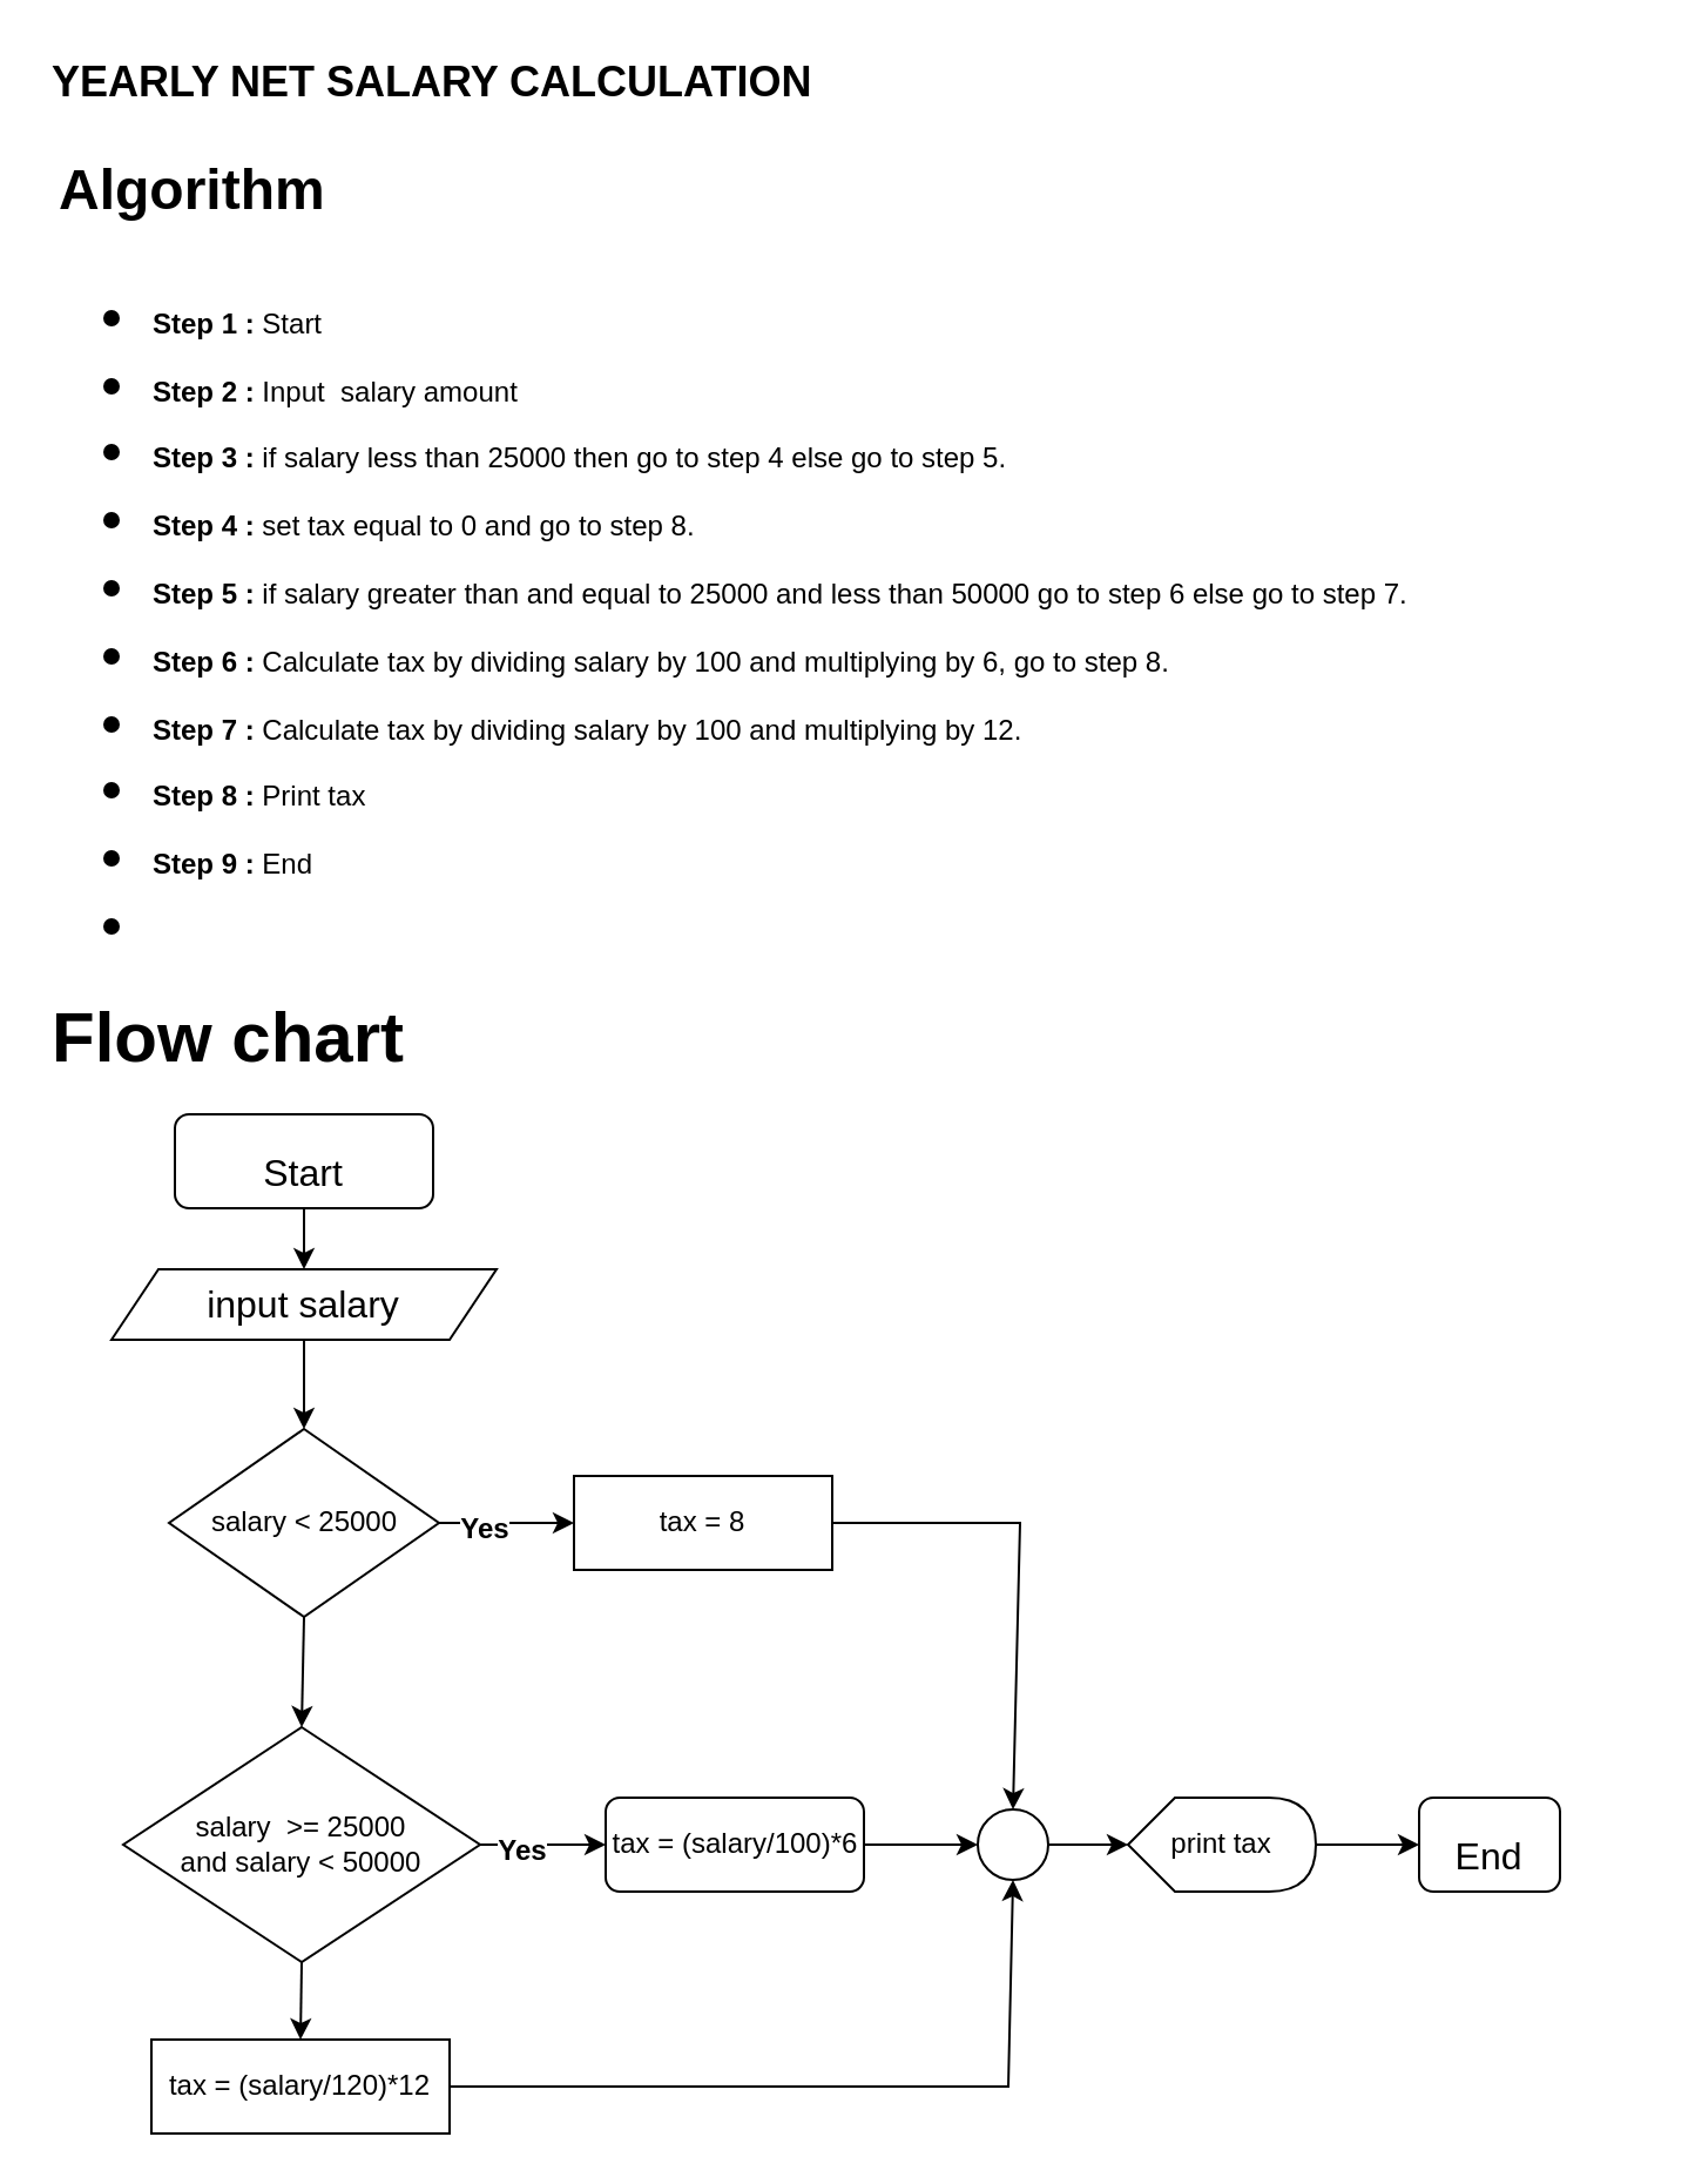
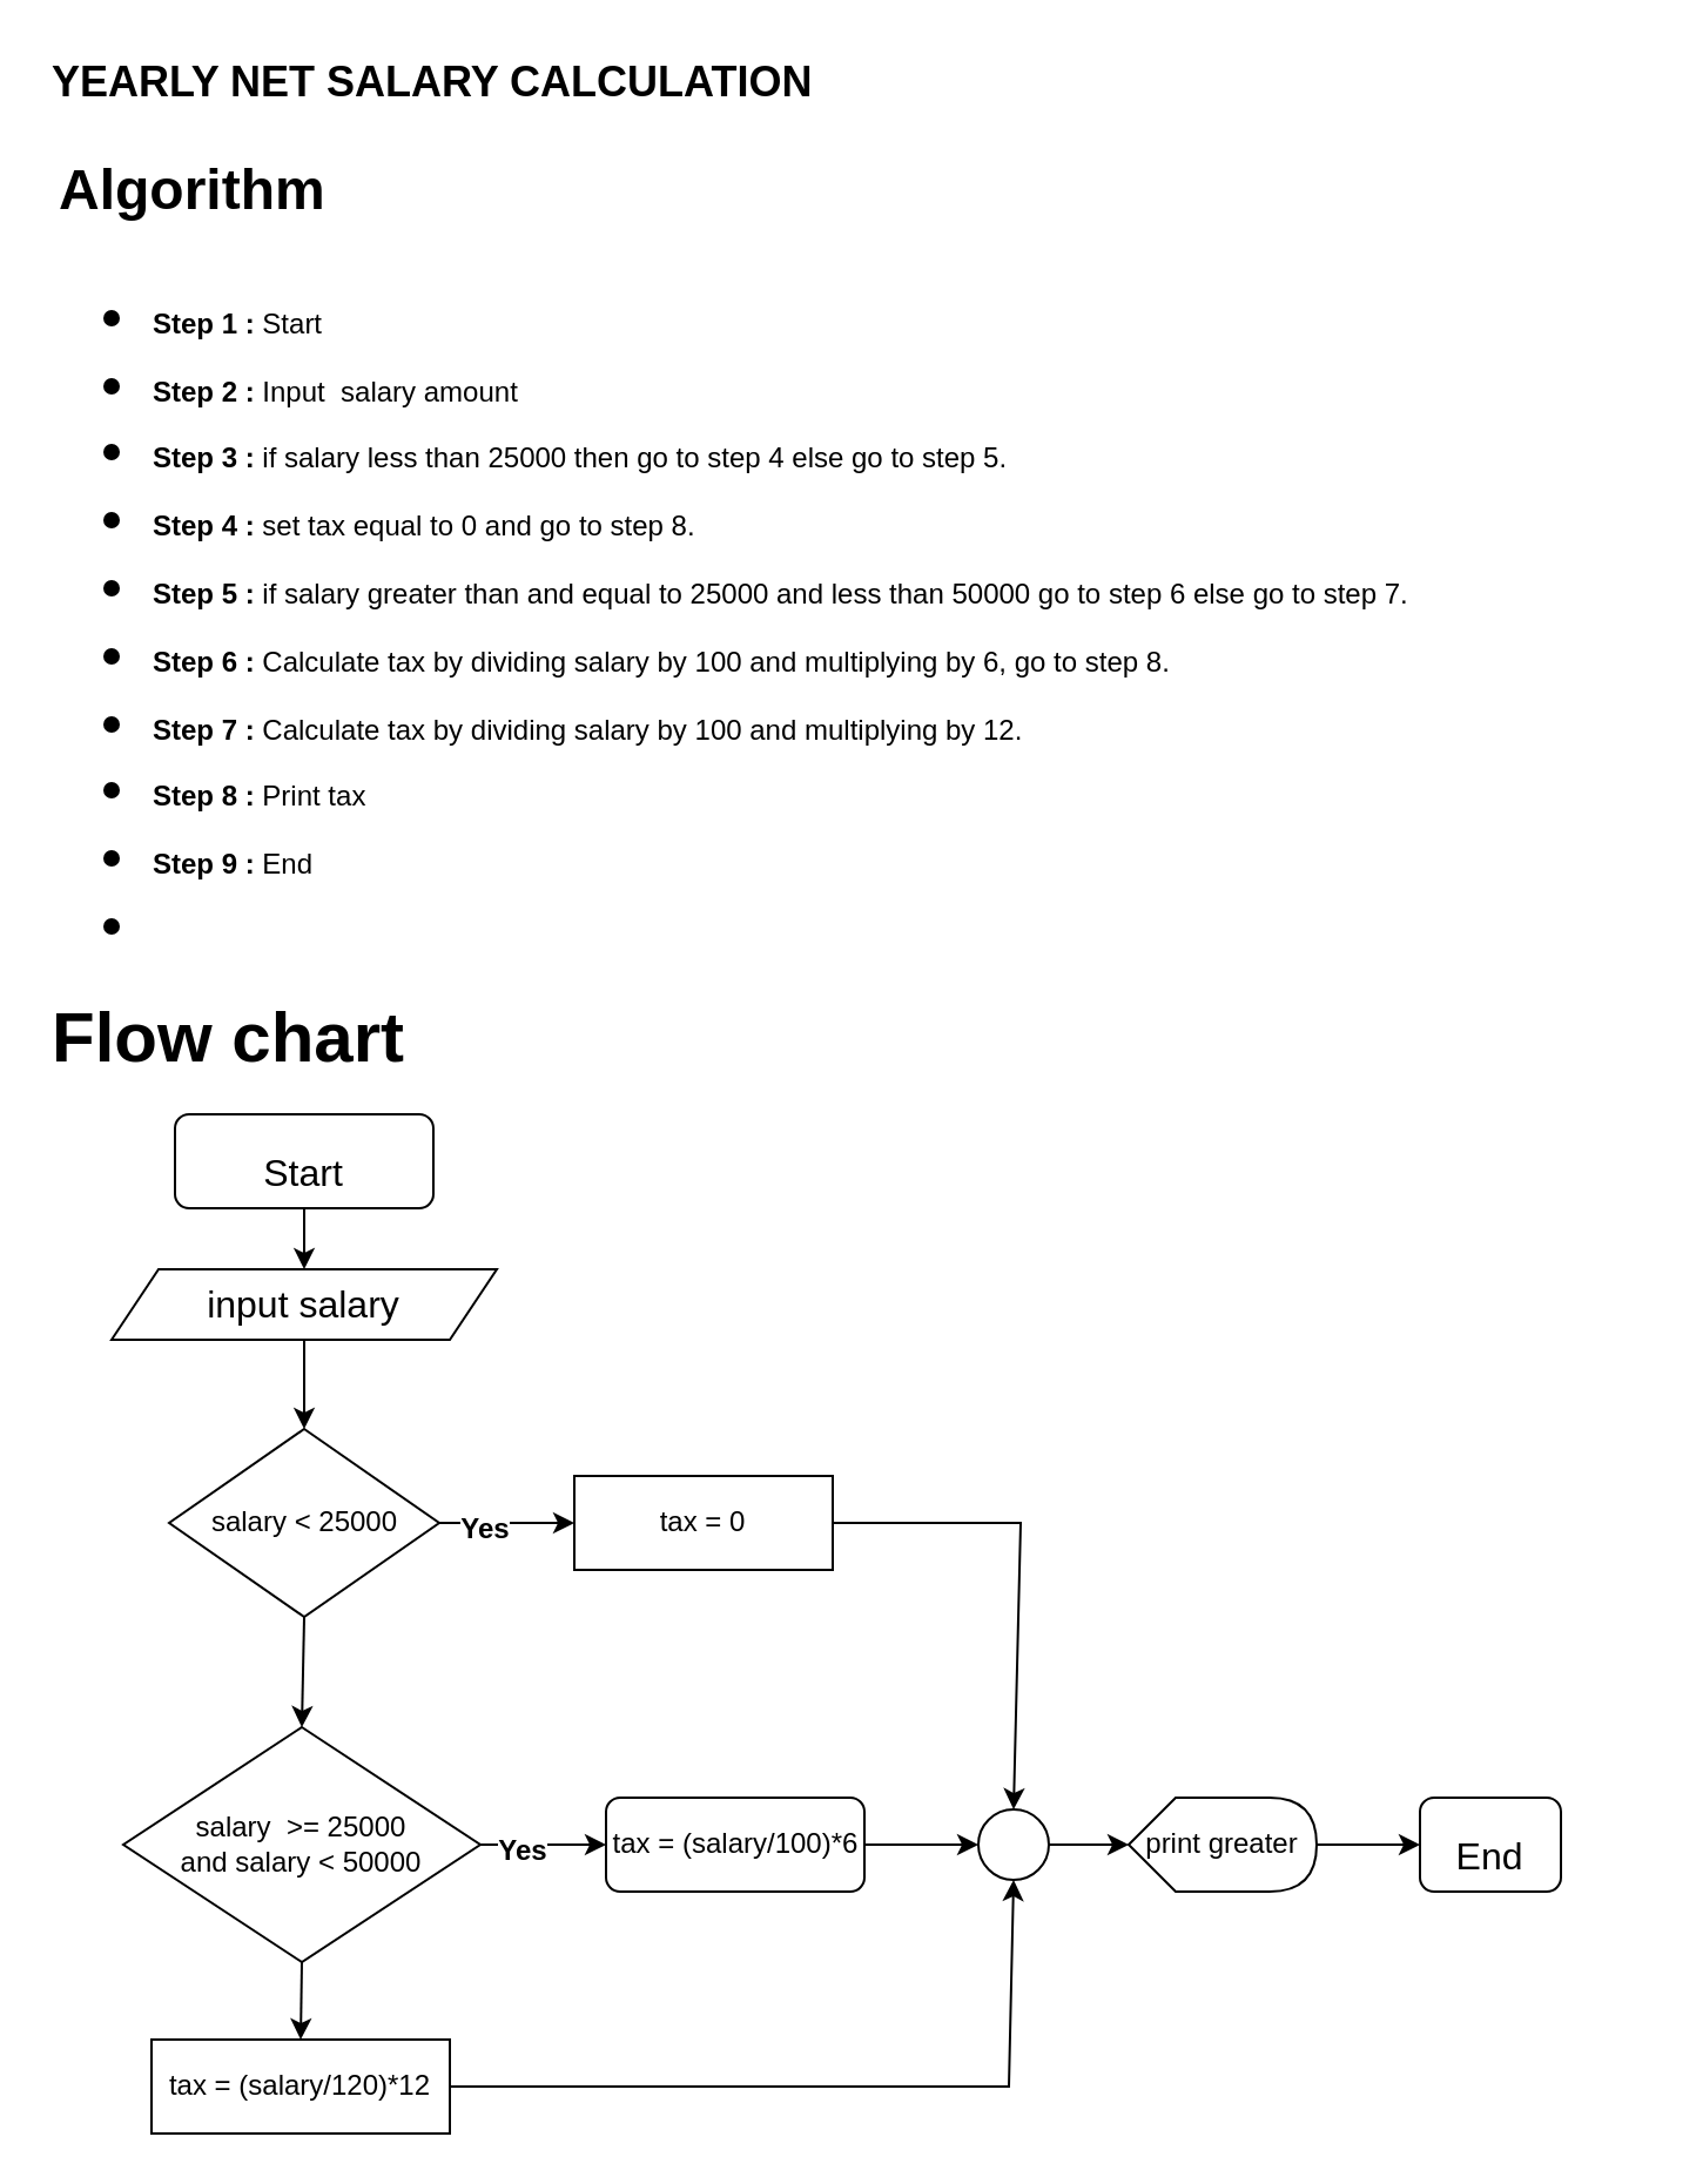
  <mxCell id="0" />
  <mxCell id="1" parent="0" />
  <mxCell id="2" value="&lt;h1&gt;&lt;span&gt;Algorithm&lt;/span&gt;&lt;/h1&gt;&lt;h1&gt;&lt;ul&gt;&lt;li&gt;&lt;span style=&quot;font-size: 12px&quot;&gt;Step 1 :&lt;/span&gt;&lt;span style=&quot;font-size: 12px ; font-weight: normal&quot;&gt; Start&lt;/span&gt;&lt;/li&gt;&lt;li&gt;&lt;span style=&quot;font-size: 12px&quot;&gt;Step 2 :&lt;/span&gt;&lt;span style=&quot;font-size: 12px ; font-weight: normal&quot;&gt;&amp;nbsp;Input&amp;nbsp; salary amount&lt;/span&gt;&lt;/li&gt;&lt;li&gt;&lt;span style=&quot;font-size: 12px&quot;&gt;Step 3 :&lt;/span&gt;&lt;span style=&quot;font-size: 12px ; font-weight: normal&quot;&gt;&amp;nbsp;if salary less than 25000 then go to step 4 else go to step 5.&lt;/span&gt;&lt;/li&gt;&lt;li&gt;&lt;span style=&quot;font-size: 12px&quot;&gt;Step 4 :&lt;/span&gt;&lt;span style=&quot;font-size: 12px ; font-weight: normal&quot;&gt;&amp;nbsp;set tax equal to 0 and go to step 8.&lt;/span&gt;&lt;/li&gt;&lt;li&gt;&lt;span style=&quot;font-size: 12px&quot;&gt;Step 5 :&lt;/span&gt;&lt;span style=&quot;font-size: 12px ; font-weight: normal&quot;&gt;&amp;nbsp;if salary greater than and equal to 25000 and less than 50000 go to step 6 else go to step 7.&lt;/span&gt;&lt;/li&gt;&lt;li&gt;&lt;span style=&quot;font-size: 12px&quot;&gt;Step 6 :&lt;/span&gt;&lt;span style=&quot;font-size: 12px ; font-weight: normal&quot;&gt;&amp;nbsp;Calculate tax by dividing salary by 100 and multiplying by 6, go to step 8.&lt;/span&gt;&lt;/li&gt;&lt;li&gt;&lt;span style=&quot;font-size: 12px&quot;&gt;Step 7 :&lt;/span&gt;&lt;span style=&quot;font-size: 12px ; font-weight: normal&quot;&gt;&amp;nbsp;Calculate tax by dividing salary by 100 and multiplying by 12&lt;/span&gt;&lt;span style=&quot;font-size: 12px ; font-weight: normal&quot;&gt;.&lt;/span&gt;&lt;/li&gt;&lt;li&gt;&lt;span style=&quot;font-size: 12px&quot;&gt;Step 8 :&lt;/span&gt;&lt;span style=&quot;font-size: 12px ; font-weight: normal&quot;&gt;&amp;nbsp;Print tax&lt;/span&gt;&lt;/li&gt;&lt;li&gt;&lt;span style=&quot;font-size: 12px&quot;&gt;Step 9 :&lt;/span&gt;&lt;span style=&quot;font-size: 12px ; font-weight: normal&quot;&gt;&amp;nbsp;End&lt;/span&gt;&lt;/li&gt;&lt;li&gt;&lt;/li&gt;&lt;/ul&gt;&lt;/h1&gt;" style="text;html=1;strokeColor=none;fillColor=none;spacing=5;spacingTop=-20;whiteSpace=wrap;overflow=hidden;rounded=0;" parent="1" vertex="1"><mxGeometry x="20" y="61" width="680" height="350" as="geometry" /></mxCell>
  <mxCell id="3" value="&lt;b&gt;&lt;font style=&quot;font-size: 18px&quot;&gt;YEARLY NET SALARY CALCULATION&lt;/font&gt;&lt;/b&gt;" style="text;html=1;strokeColor=none;fillColor=none;align=left;verticalAlign=middle;whiteSpace=wrap;rounded=0;" parent="1" vertex="1"><mxGeometry x="20" y="20" width="470" height="30" as="geometry" /></mxCell>
  <mxCell id="4" value="&lt;h1&gt;&lt;font style=&quot;font-size: 30px&quot;&gt;Flow chart&lt;/font&gt;&lt;/h1&gt;" style="text;html=1;strokeColor=none;fillColor=none;align=left;verticalAlign=middle;whiteSpace=wrap;rounded=0;fontSize=18;" parent="1" vertex="1"><mxGeometry x="20" y="424" width="210" height="30" as="geometry" /></mxCell>
  <mxCell id="5" value="&lt;font style=&quot;font-size: 16px&quot;&gt;Start&lt;/font&gt;" style="rounded=1;whiteSpace=wrap;html=1;fontSize=30;align=center;" parent="1" vertex="1"><mxGeometry x="74" y="474" width="110" height="40" as="geometry" /></mxCell>
  <mxCell id="6" value="input salary" style="shape=parallelogram;perimeter=parallelogramPerimeter;whiteSpace=wrap;html=1;fixedSize=1;fontSize=16;" parent="1" vertex="1"><mxGeometry x="47" y="540" width="164" height="30" as="geometry" /></mxCell>
  <mxCell id="7" value="" style="endArrow=classic;html=1;rounded=0;fontSize=16;entryX=0.5;entryY=0;entryDx=0;entryDy=0;exitX=0.5;exitY=1;exitDx=0;exitDy=0;" parent="1" source="5" target="6" edge="1"><mxGeometry width="50" height="50" relative="1" as="geometry"><mxPoint x="174" y="490" as="sourcePoint" /><mxPoint x="224" y="440" as="targetPoint" /></mxGeometry></mxCell>
  <mxCell id="8" value="" style="endArrow=classic;html=1;rounded=0;fontSize=16;entryX=0.5;entryY=0;entryDx=0;entryDy=0;exitX=0.5;exitY=1;exitDx=0;exitDy=0;" parent="1" source="6" target="9" edge="1"><mxGeometry width="50" height="50" relative="1" as="geometry"><mxPoint x="174" y="490" as="sourcePoint" /><mxPoint x="128" y="600" as="targetPoint" /></mxGeometry></mxCell>
  <mxCell id="9" value="salary &amp;lt; 25000" style="rhombus;whiteSpace=wrap;html=1;" vertex="1" parent="1"><mxGeometry x="71.5" y="608" width="115" height="80" as="geometry" /></mxCell>
- <mxCell id="10" value="tax = 8" style="rounded=0;whiteSpace=wrap;html=1;" vertex="1" parent="1"><mxGeometry x="244" y="628" width="110" height="40" as="geometry" /></mxCell>
+ <mxCell id="10" value="tax = 0" style="rounded=0;whiteSpace=wrap;html=1;" vertex="1" parent="1"><mxGeometry x="244" y="628" width="110" height="40" as="geometry" /></mxCell>
  <mxCell id="11" value="" style="endArrow=classic;html=1;rounded=0;entryX=0;entryY=0.5;entryDx=0;entryDy=0;exitX=1;exitY=0.5;exitDx=0;exitDy=0;" edge="1" parent="1" source="9" target="10"><mxGeometry width="50" height="50" relative="1" as="geometry"><mxPoint x="134" y="458" as="sourcePoint" /><mxPoint x="184" y="408" as="targetPoint" /></mxGeometry></mxCell>
  <mxCell id="12" value="&lt;font style=&quot;font-size: 12px&quot;&gt;&lt;b&gt;Yes&lt;/b&gt;&lt;/font&gt;" style="edgeLabel;html=1;align=center;verticalAlign=middle;resizable=0;points=[];" vertex="1" connectable="0" parent="11"><mxGeometry x="-0.347" y="-2" relative="1" as="geometry"><mxPoint as="offset" /></mxGeometry></mxCell>
  <mxCell id="13" value="salary&amp;nbsp; &amp;gt;= 25000 &lt;br&gt;and salary &amp;lt; 50000" style="rhombus;whiteSpace=wrap;html=1;" vertex="1" parent="1"><mxGeometry x="52" y="735" width="152" height="100" as="geometry" /></mxCell>
  <mxCell id="14" value="" style="endArrow=classic;html=1;rounded=0;fontSize=12;entryX=0.5;entryY=0;entryDx=0;entryDy=0;exitX=0.5;exitY=1;exitDx=0;exitDy=0;" edge="1" parent="1" source="9" target="13"><mxGeometry width="50" height="50" relative="1" as="geometry"><mxPoint x="144" y="838" as="sourcePoint" /><mxPoint x="194" y="788" as="targetPoint" /></mxGeometry></mxCell>
  <mxCell id="15" value="tax = (salary/100)*6" style="whiteSpace=wrap;html=1;rounded=1;" vertex="1" parent="1"><mxGeometry x="257.5" y="765" width="110" height="40" as="geometry" /></mxCell>
  <mxCell id="16" value="" style="endArrow=classic;html=1;rounded=0;entryX=0;entryY=0.5;entryDx=0;entryDy=0;exitX=1;exitY=0.5;exitDx=0;exitDy=0;" edge="1" target="15" parent="1" source="13"><mxGeometry width="50" height="50" relative="1" as="geometry"><mxPoint x="204" y="785" as="sourcePoint" /><mxPoint x="201.5" y="545" as="targetPoint" /></mxGeometry></mxCell>
  <mxCell id="17" value="&lt;font style=&quot;font-size: 12px&quot;&gt;&lt;b&gt;Yes&lt;/b&gt;&lt;/font&gt;" style="edgeLabel;html=1;align=center;verticalAlign=middle;resizable=0;points=[];" vertex="1" connectable="0" parent="16"><mxGeometry x="-0.347" y="-2" relative="1" as="geometry"><mxPoint as="offset" /></mxGeometry></mxCell>
  <mxCell id="18" value="tax = (salary/120)*12" style="rounded=0;whiteSpace=wrap;html=1;" vertex="1" parent="1"><mxGeometry x="64" y="868" width="127" height="40" as="geometry" /></mxCell>
  <mxCell id="19" value="" style="endArrow=classic;html=1;rounded=0;fontSize=12;entryX=0.5;entryY=0;entryDx=0;entryDy=0;exitX=0.5;exitY=1;exitDx=0;exitDy=0;" edge="1" parent="1" source="13" target="18"><mxGeometry width="50" height="50" relative="1" as="geometry"><mxPoint x="144" y="798" as="sourcePoint" /><mxPoint x="194" y="748" as="targetPoint" /></mxGeometry></mxCell>
  <mxCell id="20" value="" style="endArrow=classic;html=1;rounded=0;fontSize=12;exitX=1;exitY=0.5;exitDx=0;exitDy=0;entryX=0.5;entryY=1;entryDx=0;entryDy=0;" edge="1" parent="1" source="18" target="21"><mxGeometry width="50" height="50" relative="1" as="geometry"><mxPoint x="144" y="868" as="sourcePoint" /><mxPoint x="574" y="888" as="targetPoint" /><Array as="points"><mxPoint x="429" y="888" /></Array></mxGeometry></mxCell>
  <mxCell id="21" value="" style="ellipse;whiteSpace=wrap;html=1;aspect=fixed;fontSize=12;" vertex="1" parent="1"><mxGeometry x="416" y="770" width="30" height="30" as="geometry" /></mxCell>
  <mxCell id="22" value="" style="endArrow=classic;html=1;rounded=0;fontSize=12;entryX=0;entryY=0.5;entryDx=0;entryDy=0;entryPerimeter=0;exitX=1;exitY=0.5;exitDx=0;exitDy=0;" edge="1" source="21" target="23" parent="1"><mxGeometry width="50" height="50" relative="1" as="geometry"><mxPoint x="273" y="853" as="sourcePoint" /><mxPoint x="323" y="803" as="targetPoint" /></mxGeometry></mxCell>
- <mxCell id="23" value="print tax" style="shape=display;whiteSpace=wrap;html=1;fontSize=12;" vertex="1" parent="1"><mxGeometry x="480" y="765" width="80" height="40" as="geometry" /></mxCell>
+ <mxCell id="23" value="print greater" style="shape=display;whiteSpace=wrap;html=1;fontSize=12;" vertex="1" parent="1"><mxGeometry x="480" y="765" width="80" height="40" as="geometry" /></mxCell>
  <mxCell id="24" value="" style="endArrow=classic;html=1;rounded=0;fontSize=12;exitX=1;exitY=0.5;exitDx=0;exitDy=0;entryX=0.5;entryY=0;entryDx=0;entryDy=0;" edge="1" parent="1" source="10" target="21"><mxGeometry width="50" height="50" relative="1" as="geometry"><mxPoint x="144" y="868" as="sourcePoint" /><mxPoint x="644" y="648" as="targetPoint" /><Array as="points"><mxPoint x="434" y="648" /></Array></mxGeometry></mxCell>
  <mxCell id="25" value="" style="endArrow=classic;html=1;rounded=0;fontSize=12;entryX=0;entryY=0.5;entryDx=0;entryDy=0;exitX=1;exitY=0.5;exitDx=0;exitDy=0;" edge="1" parent="1" source="15" target="21"><mxGeometry width="50" height="50" relative="1" as="geometry"><mxPoint x="144" y="778" as="sourcePoint" /><mxPoint x="194" y="728" as="targetPoint" /></mxGeometry></mxCell>
  <mxCell id="26" value="&lt;font style=&quot;font-size: 16px&quot;&gt;End&lt;/font&gt;" style="rounded=1;whiteSpace=wrap;html=1;fontSize=30;align=center;" vertex="1" parent="1"><mxGeometry x="604" y="765" width="60" height="40" as="geometry" /></mxCell>
  <mxCell id="27" value="" style="endArrow=classic;html=1;rounded=0;fontSize=12;entryX=0;entryY=0.5;entryDx=0;entryDy=0;exitX=1;exitY=0.5;exitDx=0;exitDy=0;exitPerimeter=0;" edge="1" parent="1" source="23" target="26"><mxGeometry width="50" height="50" relative="1" as="geometry"><mxPoint x="144" y="888" as="sourcePoint" /><mxPoint x="194" y="838" as="targetPoint" /></mxGeometry></mxCell>
